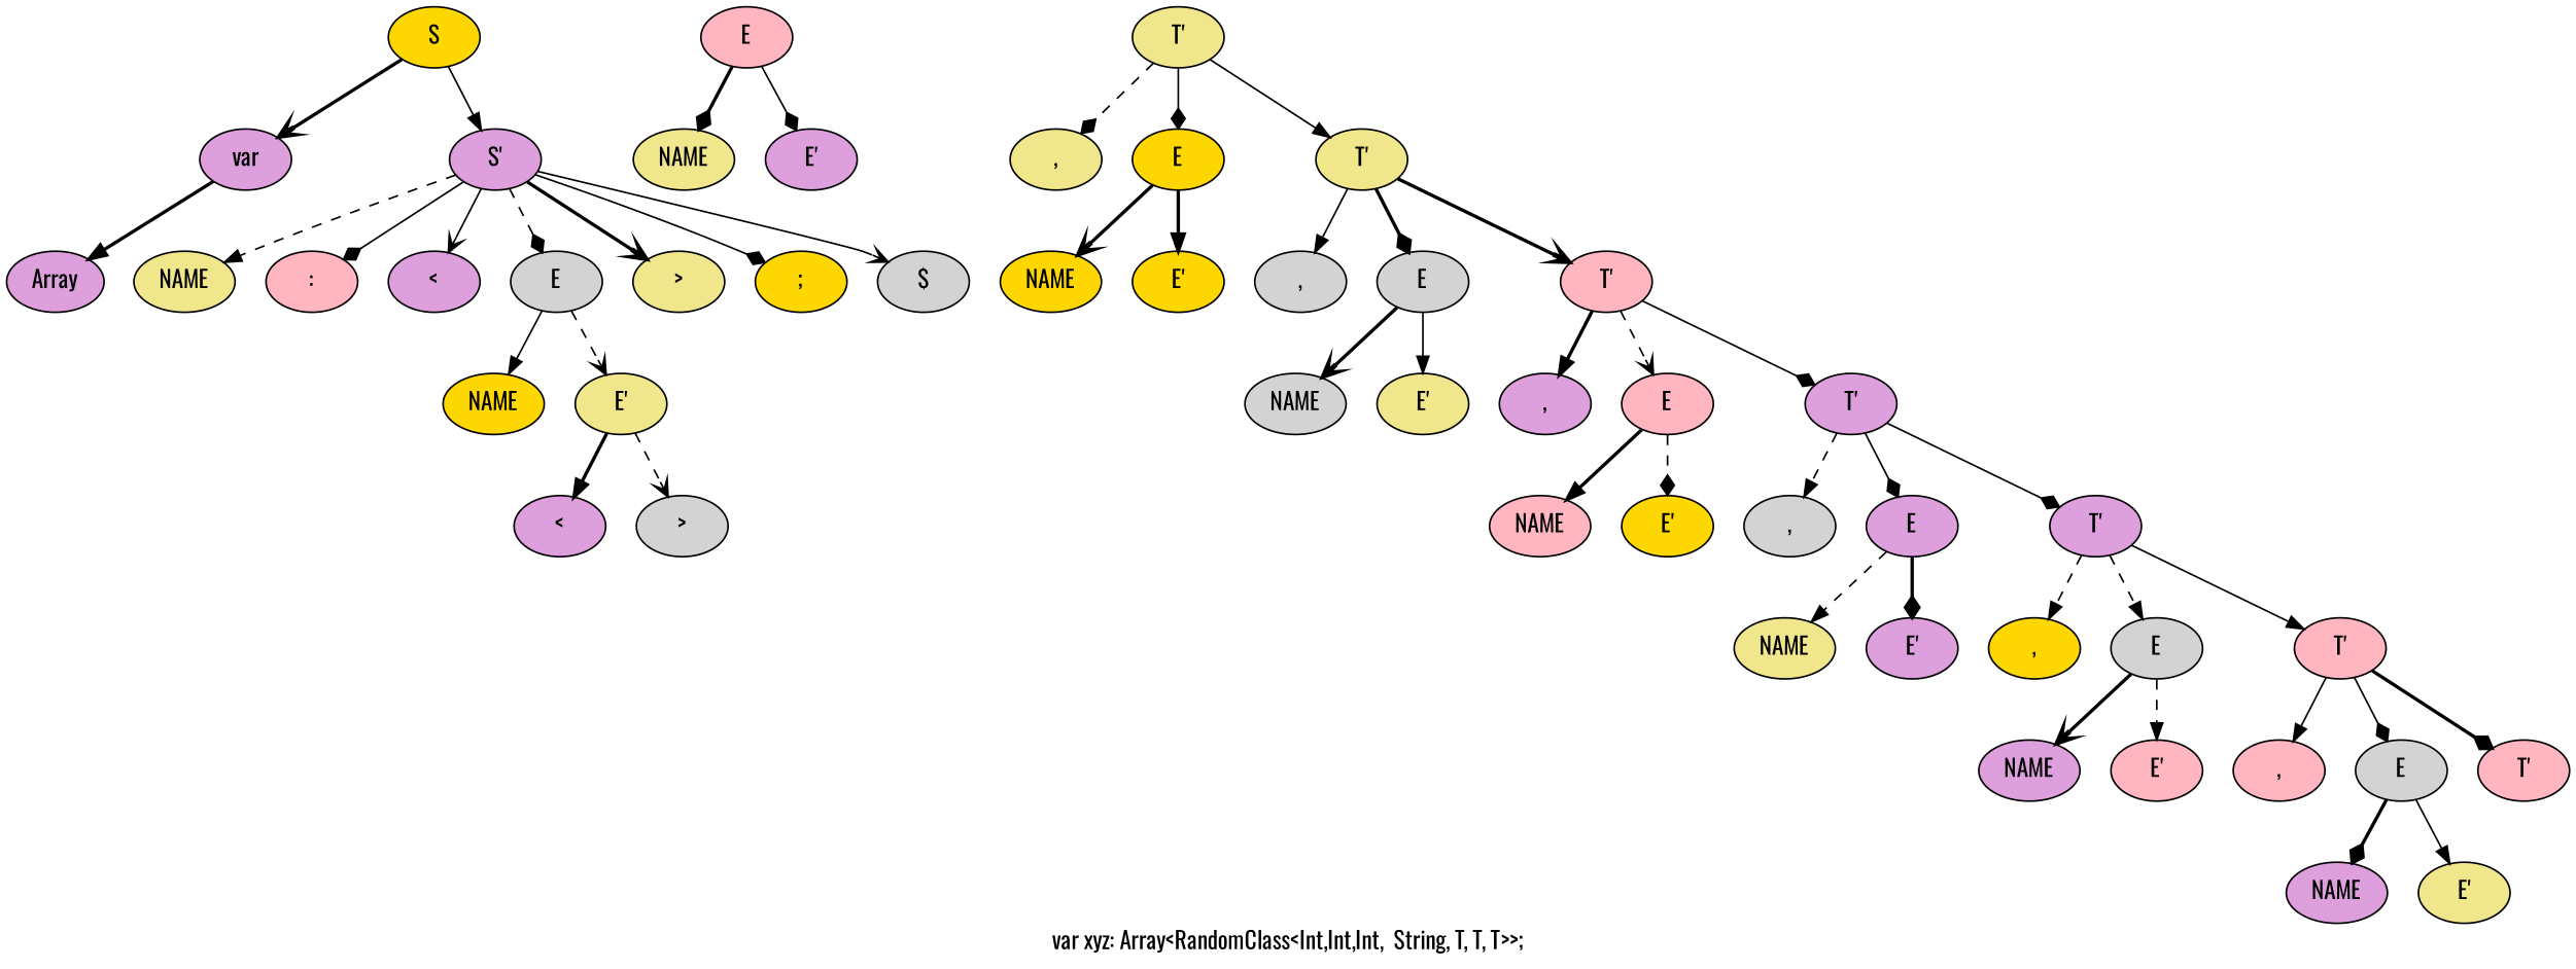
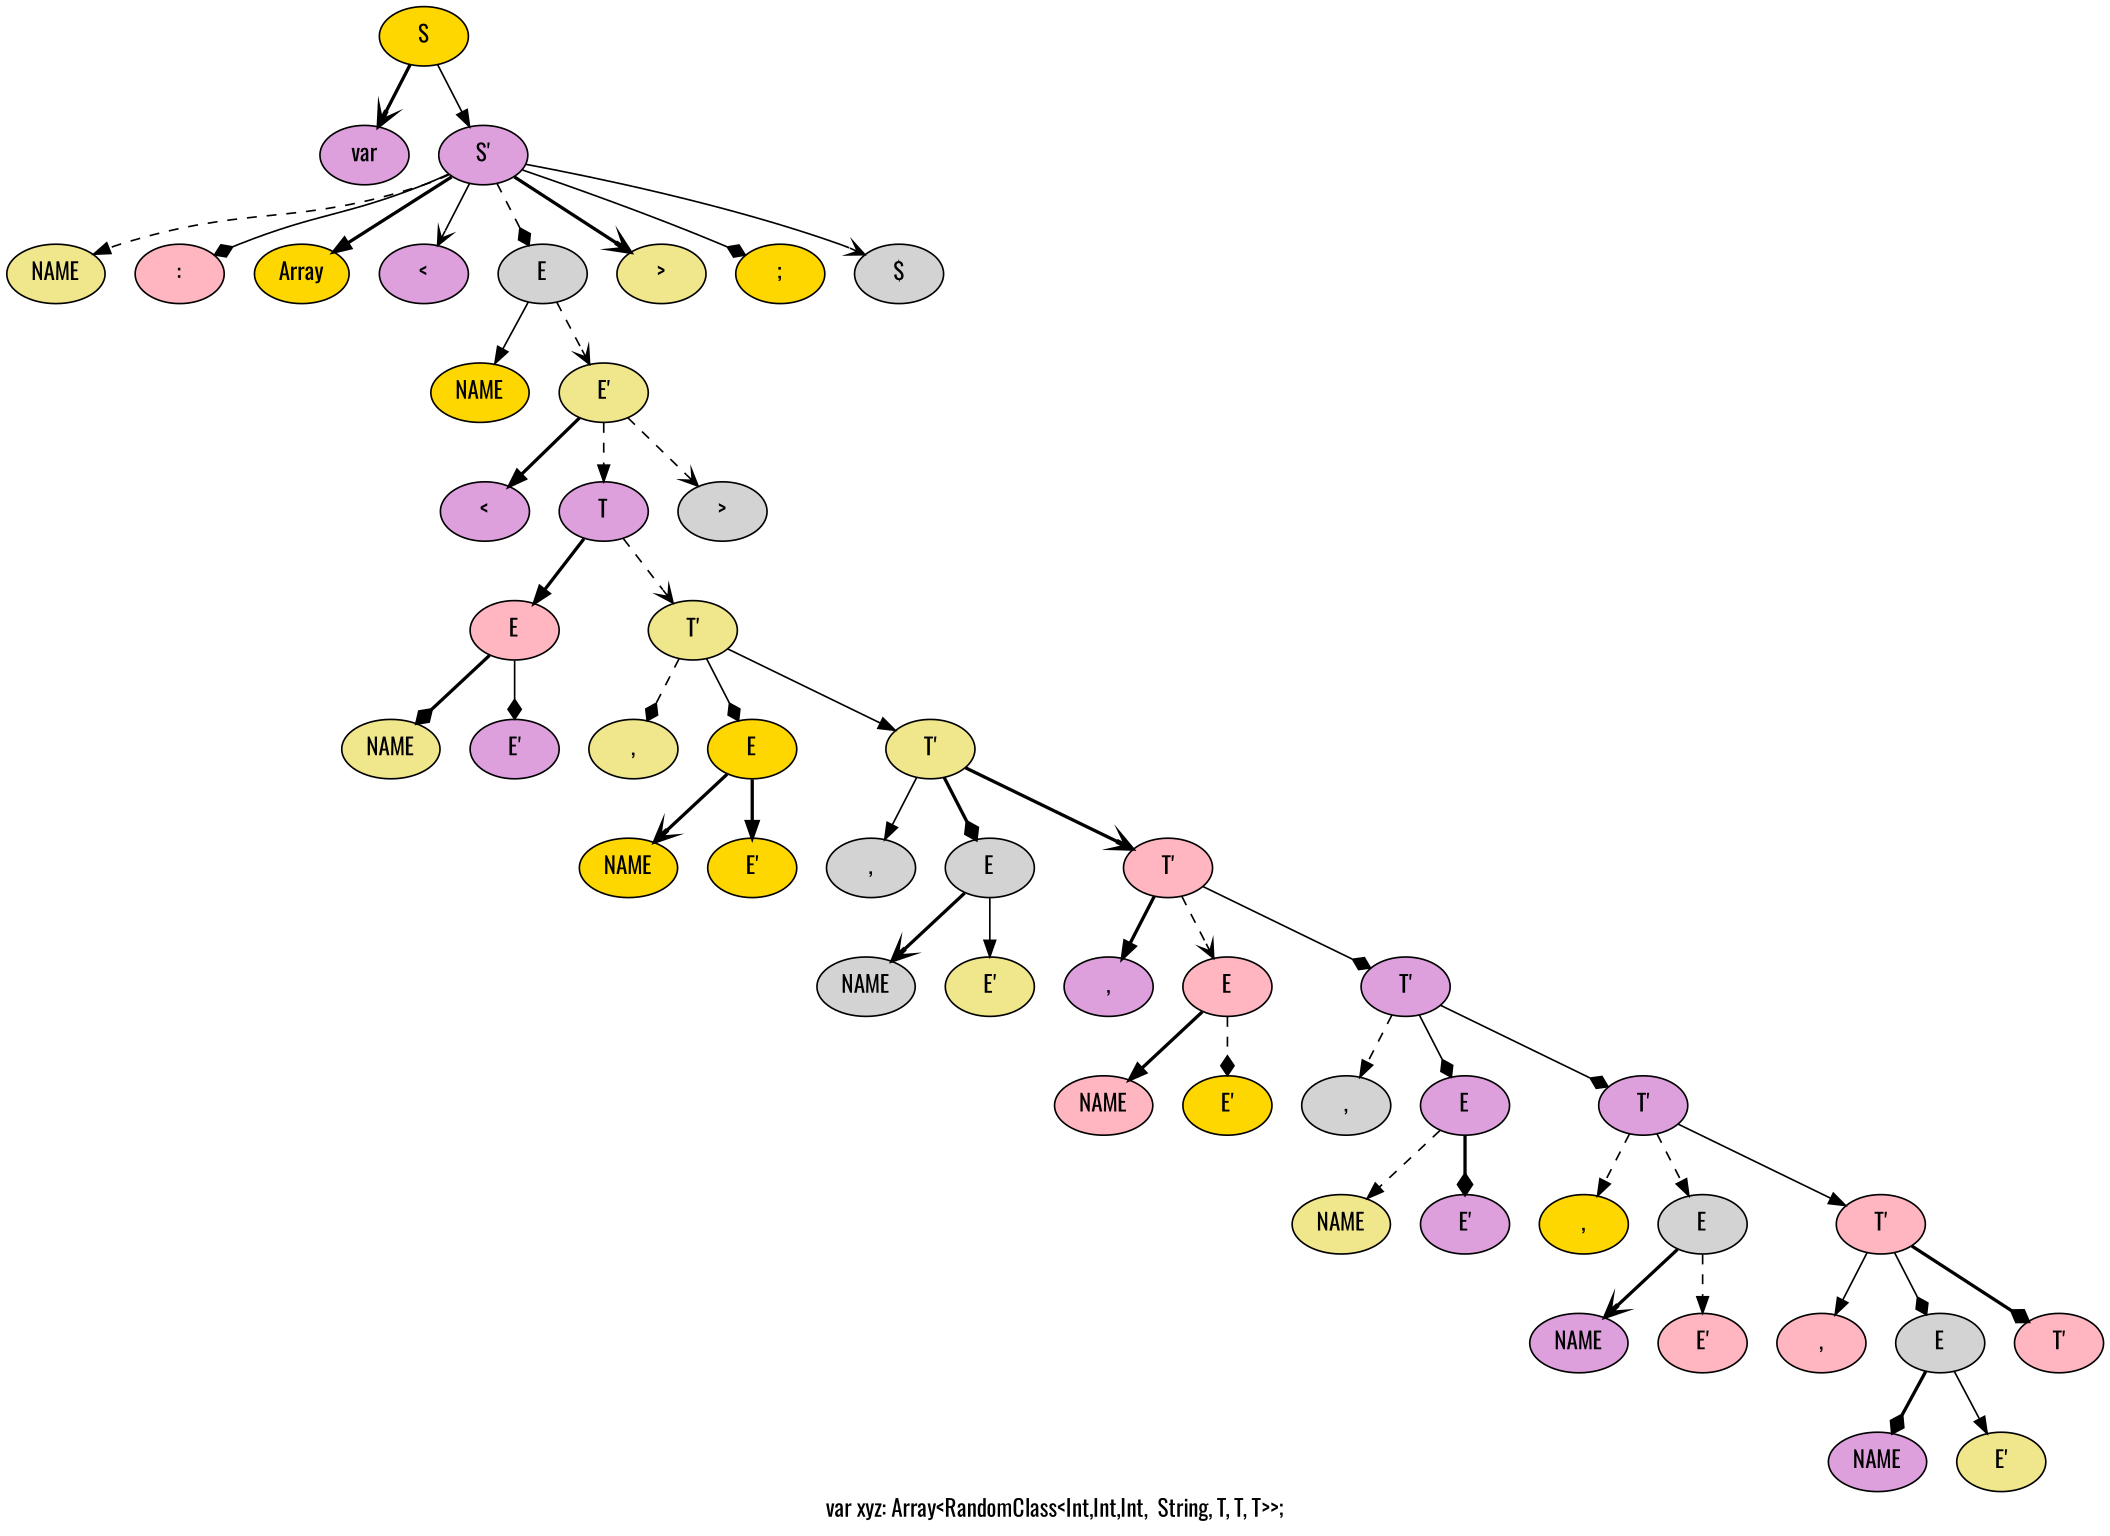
  digraph {
    fontname=Oswald
    label="var xyz: Array<RandomClass<Int,Int,Int,  String, T, T, T>>;"
    node [fillcolor=plum fontname=Oswald style=filled]
    edge [arrowhead=normal fontname=Oswald style=solid]
    n1 [fillcolor=gold label=S]
    n2 [label=var]
    n3 [label="S'"]
    n4 [fillcolor=khaki label=NAME]
    n5 [fillcolor=lightpink label=":"]
-   n6 [label=Array]
+   n6 [fillcolor=gold label=Array]
    n7 [label="<"]
    n8 [fillcolor=lightgrey label=E]
    n9 [fillcolor=khaki label=">"]
    n10 [fillcolor=gold label=";"]
    n11 [fillcolor=lightgrey label="$"]
    n12 [fillcolor=gold label=NAME]
    n13 [fillcolor=khaki label="E'"]
    n14 [label="<"]
+   n15 [label=T]
    n16 [fillcolor=lightgrey label=">"]
    n17 [fillcolor=lightpink label=E]
    n18 [fillcolor=khaki label="T'"]
    n19 [fillcolor=khaki label=NAME]
    n20 [label="E'"]
    n21 [fillcolor=khaki label=","]
    n22 [fillcolor=gold label=E]
    n23 [fillcolor=khaki label="T'"]
    n24 [fillcolor=gold label=NAME]
    n25 [fillcolor=gold label="E'"]
    n26 [fillcolor=lightgrey label=","]
    n27 [fillcolor=lightgrey label=E]
    n28 [fillcolor=lightpink label="T'"]
    n29 [fillcolor=lightgrey label=NAME]
    n30 [fillcolor=khaki label="E'"]
    n31 [label=","]
    n32 [fillcolor=lightpink label=E]
    n33 [label="T'"]
    n34 [fillcolor=lightpink label=NAME]
    n35 [fillcolor=gold label="E'"]
    n36 [fillcolor=lightgrey label=","]
    n37 [label=E]
    n38 [label="T'"]
    n39 [fillcolor=khaki label=NAME]
    n40 [label="E'"]
    n41 [fillcolor=gold label=","]
    n42 [fillcolor=lightgrey label=E]
    n43 [fillcolor=lightpink label="T'"]
    n44 [label=NAME]
    n45 [fillcolor=lightpink label="E'"]
    n46 [fillcolor=lightpink label=","]
    n47 [fillcolor=lightgrey label=E]
    n48 [fillcolor=lightpink label="T'"]
    n49 [label=NAME]
    n50 [fillcolor=khaki label="E'"]
    n1 -> n2 [arrowhead=vee style=bold]
    n1 -> n3
    n3 -> n4 [style=dashed]
    n3 -> n5 [arrowhead=diamond]
-   n2 -> n6 [style=bold]
+   n3 -> n6 [style=bold]
    n3 -> n7 [arrowhead=vee]
    n3 -> n8 [arrowhead=diamond style=dashed]
    n3 -> n9 [arrowhead=vee style=bold]
    n3 -> n10 [arrowhead=diamond]
    n3 -> n11 [arrowhead=vee]
    n8 -> n12
    n8 -> n13 [arrowhead=vee style=dashed]
    n13 -> n14 [style=bold]
+   n13 -> n15 [style=dashed]
    n13 -> n16 [arrowhead=vee style=dashed]
+   n15 -> n17 [style=bold]
+   n15 -> n18 [arrowhead=vee style=dashed]
    n17 -> n19 [arrowhead=diamond style=bold]
    n17 -> n20 [arrowhead=diamond]
    n18 -> n21 [arrowhead=diamond style=dashed]
    n18 -> n22 [arrowhead=diamond]
    n18 -> n23
    n22 -> n24 [arrowhead=vee style=bold]
    n22 -> n25 [style=bold]
    n23 -> n26
    n23 -> n27 [arrowhead=diamond style=bold]
    n23 -> n28 [arrowhead=vee style=bold]
    n27 -> n29 [arrowhead=vee style=bold]
    n27 -> n30
    n28 -> n31 [style=bold]
    n28 -> n32 [arrowhead=vee style=dashed]
    n28 -> n33 [arrowhead=diamond]
    n32 -> n34 [style=bold]
    n32 -> n35 [arrowhead=diamond style=dashed]
    n33 -> n36 [style=dashed]
    n33 -> n37 [arrowhead=diamond]
    n33 -> n38 [arrowhead=diamond]
    n37 -> n39 [style=dashed]
    n37 -> n40 [arrowhead=diamond style=bold]
    n38 -> n41 [style=dashed]
    n38 -> n42 [style=dashed]
    n38 -> n43
    n42 -> n44 [arrowhead=vee style=bold]
    n42 -> n45 [style=dashed]
    n43 -> n46
    n43 -> n47 [arrowhead=diamond]
    n43 -> n48 [arrowhead=diamond style=bold]
    n47 -> n49 [arrowhead=diamond style=bold]
    n47 -> n50
  }
